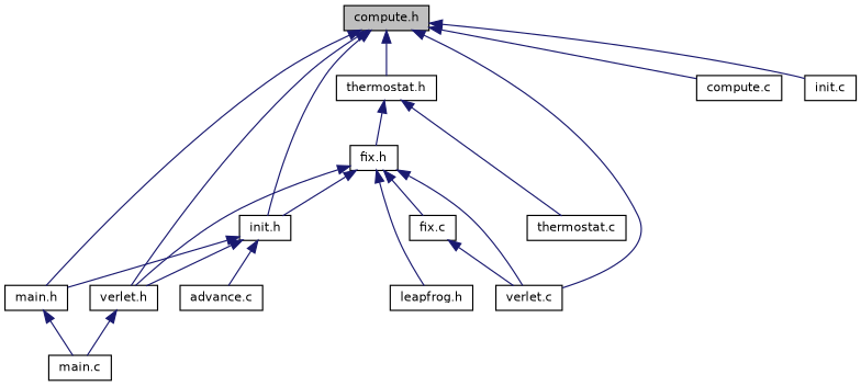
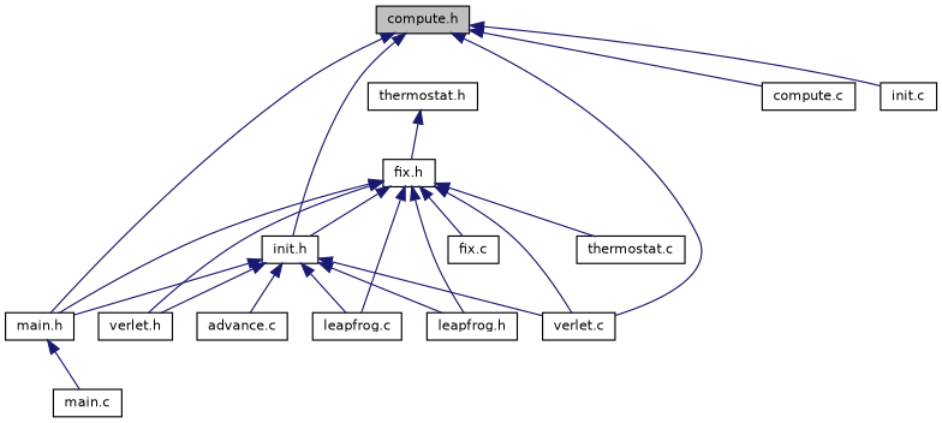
  digraph {
    node [color=black fillcolor=white fontname=Helvetica fontsize=10 shape=record style=filled]
    edge [color=midnightblue dir=back fontname=Helvetica fontsize=10 labelfontname=Helvetica labelfontsize=10 style=solid]
    n1 [fillcolor=grey75 fontcolor=black height=0.2 label="compute.h" width=0.4]
    n2 [height=0.2 label="thermostat.h" width=0.4]
    n3 [height=0.2 label="main.h" width=0.4]
    n4 [height=0.2 label="verlet.h" width=0.4]
    n5 [height=0.2 label="init.h" width=0.4]
    n6 [height=0.2 label="compute.c" width=0.4]
    n7 [height=0.2 label="init.c" width=0.4]
    n8 [height=0.2 label="verlet.c" width=0.4]
    n9 [height=0.2 label="fix.h" width=0.4]
    n10 [height=0.2 label="thermostat.c" width=0.4]
    n11 [height=0.2 label="main.c" width=0.4]
    n12 [height=0.2 label="leapfrog.h" width=0.4]
    n13 [height=0.2 label="advance.c" width=0.4]
+   n14 [height=0.2 label="leapfrog.c" width=0.4]
    n15 [height=0.2 label="fix.c" width=0.4]
-   n1 -> n2
    n1 -> n3
-   n1 -> n4
    n1 -> n5
    n1 -> n6
    n1 -> n7
    n1 -> n8
    n2 -> n9
-   n2 -> n10
+   n9 -> n10
    n3 -> n11
-   n4 -> n11
    n5 -> n3
    n5 -> n4
-   n15 -> n8
+   n5 -> n8
+   n5 -> n12
    n5 -> n13
+   n5 -> n14
+   n9 -> n3
    n9 -> n4
    n9 -> n5
    n9 -> n8
    n9 -> n12
+   n9 -> n14
    n9 -> n15
  }
